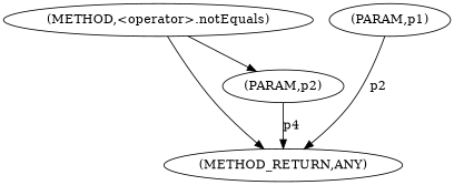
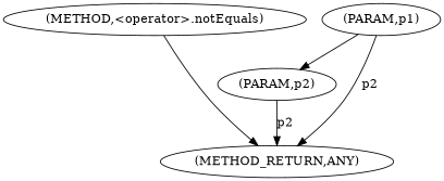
  digraph {
    n1 [label=<(METHOD,&lt;operator&gt;.notEquals)>]
    n2 [label=<(PARAM,p2)>]
    n3 [label=<(METHOD_RETURN,ANY)>]
    n4 [label=<(PARAM,p1)>]
-   n1 -> n2
+   n4 -> n2
    n1 -> n3
-   n2 -> n3 [label=p4]
+   n2 -> n3 [label=p2]
    n4 -> n3 [label=p2]
  }
